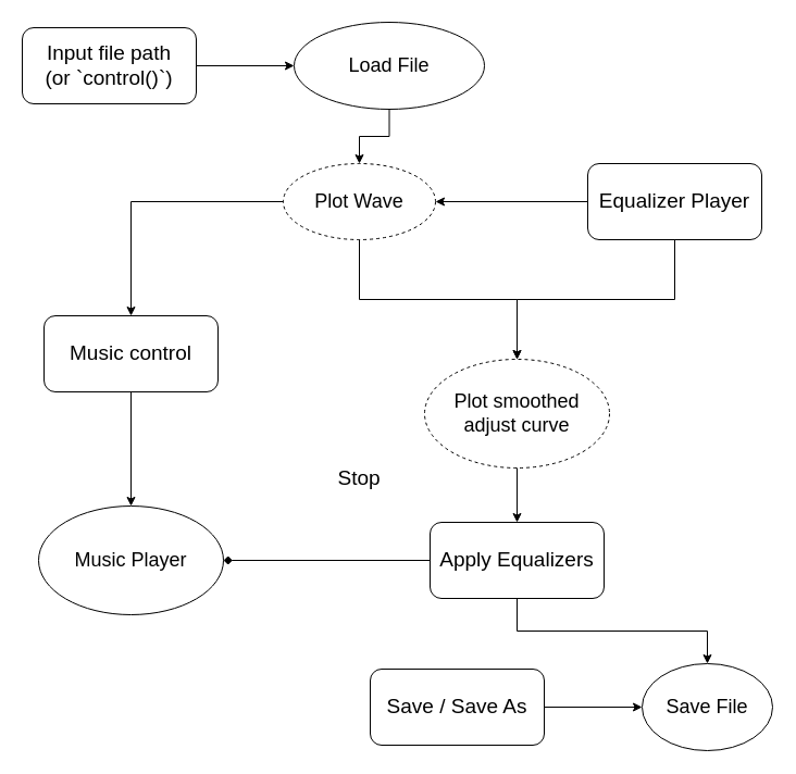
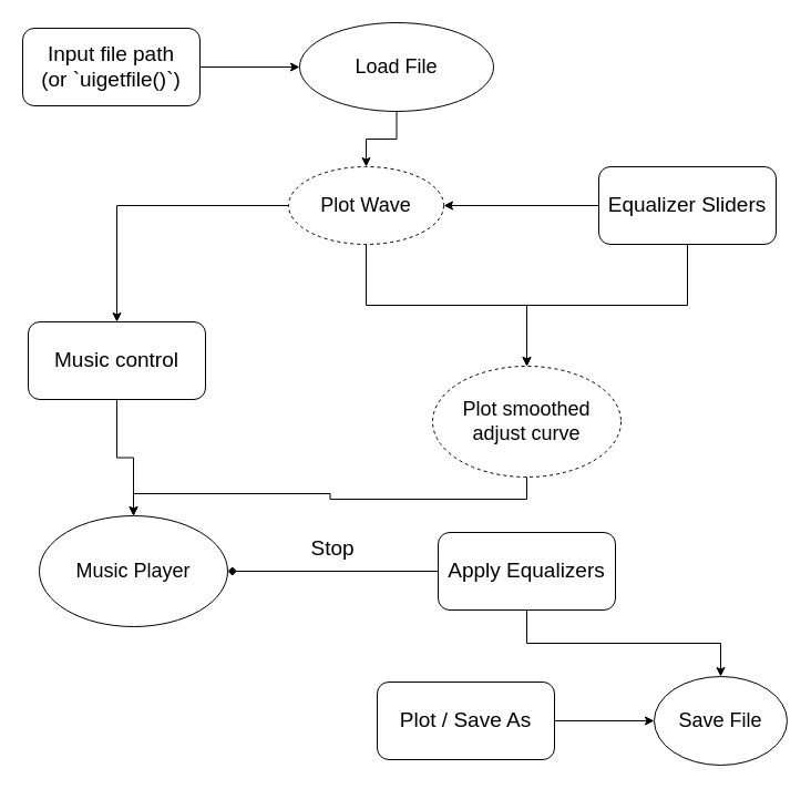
  <mxCell id="0" />
  <mxCell id="1" parent="0" />
  <mxCell id="2" style="edgeStyle=orthogonalEdgeStyle;rounded=0;orthogonalLoop=1;jettySize=auto;html=1;entryX=0;entryY=0.5;entryDx=0;entryDy=0;" edge="1" parent="1" source="3" target="5"><mxGeometry relative="1" as="geometry" /></mxCell>
- <mxCell id="3" value="Input file path&lt;div&gt;(or `control()`)&lt;/div&gt;" style="rounded=1;whiteSpace=wrap;html=1;fontSize=19;fillColor=none;" vertex="1" parent="1"><mxGeometry x="20" y="25" width="160" height="70" as="geometry" /></mxCell>
+ <mxCell id="3" value="Input file path&lt;div&gt;(or `uigetfile()`)&lt;/div&gt;" style="rounded=1;whiteSpace=wrap;html=1;fontSize=19;fillColor=none;" vertex="1" parent="1"><mxGeometry x="20" y="25" width="160" height="70" as="geometry" /></mxCell>
  <mxCell id="4" style="edgeStyle=orthogonalEdgeStyle;rounded=0;orthogonalLoop=1;jettySize=auto;html=1;exitX=0.5;exitY=1;exitDx=0;exitDy=0;" edge="1" parent="1" source="5" target="23"><mxGeometry relative="1" as="geometry"><mxPoint x="330" y="150" as="targetPoint" /></mxGeometry></mxCell>
  <mxCell id="5" value="Load File" style="ellipse;whiteSpace=wrap;html=1;fontSize=18;fillColor=none;" vertex="1" parent="1"><mxGeometry x="270" y="20" width="175" height="80" as="geometry" /></mxCell>
  <mxCell id="6" style="edgeStyle=orthogonalEdgeStyle;rounded=0;orthogonalLoop=1;jettySize=auto;html=1;exitX=0.5;exitY=1;exitDx=0;exitDy=0;" edge="1" parent="1" source="23" target="11"><mxGeometry relative="1" as="geometry"><mxPoint x="330" y="220" as="sourcePoint" /></mxGeometry></mxCell>
  <mxCell id="7" style="edgeStyle=orthogonalEdgeStyle;rounded=0;orthogonalLoop=1;jettySize=auto;html=1;entryX=0.5;entryY=0;entryDx=0;entryDy=0;exitX=0;exitY=0.5;exitDx=0;exitDy=0;" edge="1" parent="1" source="23" target="16"><mxGeometry relative="1" as="geometry"><mxPoint x="290" y="220" as="sourcePoint" /></mxGeometry></mxCell>
  <mxCell id="8" style="edgeStyle=orthogonalEdgeStyle;rounded=0;orthogonalLoop=1;jettySize=auto;html=1;exitX=0.5;exitY=1;exitDx=0;exitDy=0;entryX=0.5;entryY=0;entryDx=0;entryDy=0;" edge="1" parent="1" source="9" target="11"><mxGeometry relative="1" as="geometry" /></mxCell>
- <mxCell id="9" value="Equalizer Player" style="rounded=1;whiteSpace=wrap;html=1;fontSize=19;fillColor=none;" vertex="1" parent="1"><mxGeometry x="540" y="150" width="160" height="70" as="geometry" /></mxCell>
- <mxCell id="10" style="edgeStyle=orthogonalEdgeStyle;rounded=0;orthogonalLoop=1;jettySize=auto;html=1;exitX=0.5;exitY=1;exitDx=0;exitDy=0;entryX=0.5;entryY=0;entryDx=0;entryDy=0;" edge="1" parent="1" source="11" target="14"><mxGeometry relative="1" as="geometry" /></mxCell>
+ <mxCell id="9" value="Equalizer Sliders" style="rounded=1;whiteSpace=wrap;html=1;fontSize=19;fillColor=none;" vertex="1" parent="1"><mxGeometry x="540" y="150" width="160" height="70" as="geometry" /></mxCell>
+ <mxCell id="10" style="edgeStyle=orthogonalEdgeStyle;rounded=0;orthogonalLoop=1;jettySize=auto;html=1;exitX=0.5;exitY=1;exitDx=0;exitDy=0;" edge="1" parent="1" source="11" target="17"><mxGeometry relative="1" as="geometry" /></mxCell>
  <mxCell id="11" value="Plot smoothed adjust curve" style="ellipse;whiteSpace=wrap;html=1;fontSize=18;fillColor=none;dashed=1;" vertex="1" parent="1"><mxGeometry x="390" y="330" width="170" height="100" as="geometry" /></mxCell>
  <mxCell id="12" style="edgeStyle=orthogonalEdgeStyle;rounded=0;orthogonalLoop=1;jettySize=auto;html=1;exitX=0;exitY=0.5;exitDx=0;exitDy=0;endArrow=diamond;" edge="1" parent="1" source="14" target="17"><mxGeometry relative="1" as="geometry" /></mxCell>
  <mxCell id="13" style="edgeStyle=orthogonalEdgeStyle;rounded=0;orthogonalLoop=1;jettySize=auto;html=1;exitX=0.5;exitY=1;exitDx=0;exitDy=0;" edge="1" parent="1" source="14" target="21"><mxGeometry relative="1" as="geometry" /></mxCell>
  <mxCell id="14" value="Apply Equalizers" style="rounded=1;whiteSpace=wrap;html=1;fontSize=19;fillColor=none;" vertex="1" parent="1"><mxGeometry x="395" y="480" width="160" height="70" as="geometry" /></mxCell>
  <mxCell id="15" style="edgeStyle=orthogonalEdgeStyle;rounded=0;orthogonalLoop=1;jettySize=auto;html=1;entryX=0.5;entryY=0;entryDx=0;entryDy=0;" edge="1" parent="1" source="16" target="17"><mxGeometry relative="1" as="geometry" /></mxCell>
- <mxCell id="16" value="Music control" style="rounded=1;whiteSpace=wrap;html=1;fontSize=19;fillColor=none;" vertex="1" parent="1"><mxGeometry x="40" y="290" width="160" height="70" as="geometry" /></mxCell>
+ <mxCell id="16" value="Music control" style="rounded=1;whiteSpace=wrap;html=1;fontSize=19;fillColor=none;" vertex="1" parent="1"><mxGeometry x="25" y="290" width="160" height="70" as="geometry" /></mxCell>
  <mxCell id="17" value="Music Player" style="ellipse;whiteSpace=wrap;html=1;fontSize=18;fillColor=none;" vertex="1" parent="1"><mxGeometry x="35" y="465" width="170" height="100" as="geometry" /></mxCell>
- <mxCell id="18" value="Stop" style="text;html=1;align=center;verticalAlign=middle;whiteSpace=wrap;rounded=0;fontSize=19;" vertex="1" parent="1"><mxGeometry x="300" y="425" width="60" height="30" as="geometry" /></mxCell>
+ <mxCell id="18" value="Stop" style="text;html=1;align=center;verticalAlign=middle;whiteSpace=wrap;rounded=0;fontSize=19;" vertex="1" parent="1"><mxGeometry x="270" y="480" width="60" height="30" as="geometry" /></mxCell>
  <mxCell id="19" style="edgeStyle=orthogonalEdgeStyle;rounded=0;orthogonalLoop=1;jettySize=auto;html=1;entryX=0;entryY=0.5;entryDx=0;entryDy=0;" edge="1" parent="1" source="20" target="21"><mxGeometry relative="1" as="geometry" /></mxCell>
- <mxCell id="20" value="Save / Save As" style="rounded=1;whiteSpace=wrap;html=1;fontSize=19;fillColor=none;" vertex="1" parent="1"><mxGeometry x="340" y="615" width="160" height="70" as="geometry" /></mxCell>
+ <mxCell id="20" value="Plot / Save As" style="rounded=1;whiteSpace=wrap;html=1;fontSize=19;fillColor=none;" vertex="1" parent="1"><mxGeometry x="340" y="615" width="160" height="70" as="geometry" /></mxCell>
  <mxCell id="21" value="Save File" style="ellipse;whiteSpace=wrap;html=1;fontSize=18;fillColor=none;" vertex="1" parent="1"><mxGeometry x="590" y="610" width="120" height="80" as="geometry" /></mxCell>
  <mxCell id="22" value="" style="edgeStyle=orthogonalEdgeStyle;rounded=0;orthogonalLoop=1;jettySize=auto;html=1;" edge="1" parent="1" source="9" target="23"><mxGeometry relative="1" as="geometry"><mxPoint x="330" y="220" as="sourcePoint" /><mxPoint x="475" y="330" as="targetPoint" /></mxGeometry></mxCell>
  <mxCell id="23" value="Plot Wave" style="ellipse;whiteSpace=wrap;html=1;fontSize=18;fillColor=none;dashed=1;" vertex="1" parent="1"><mxGeometry x="260" y="150" width="140" height="70" as="geometry" /></mxCell>
